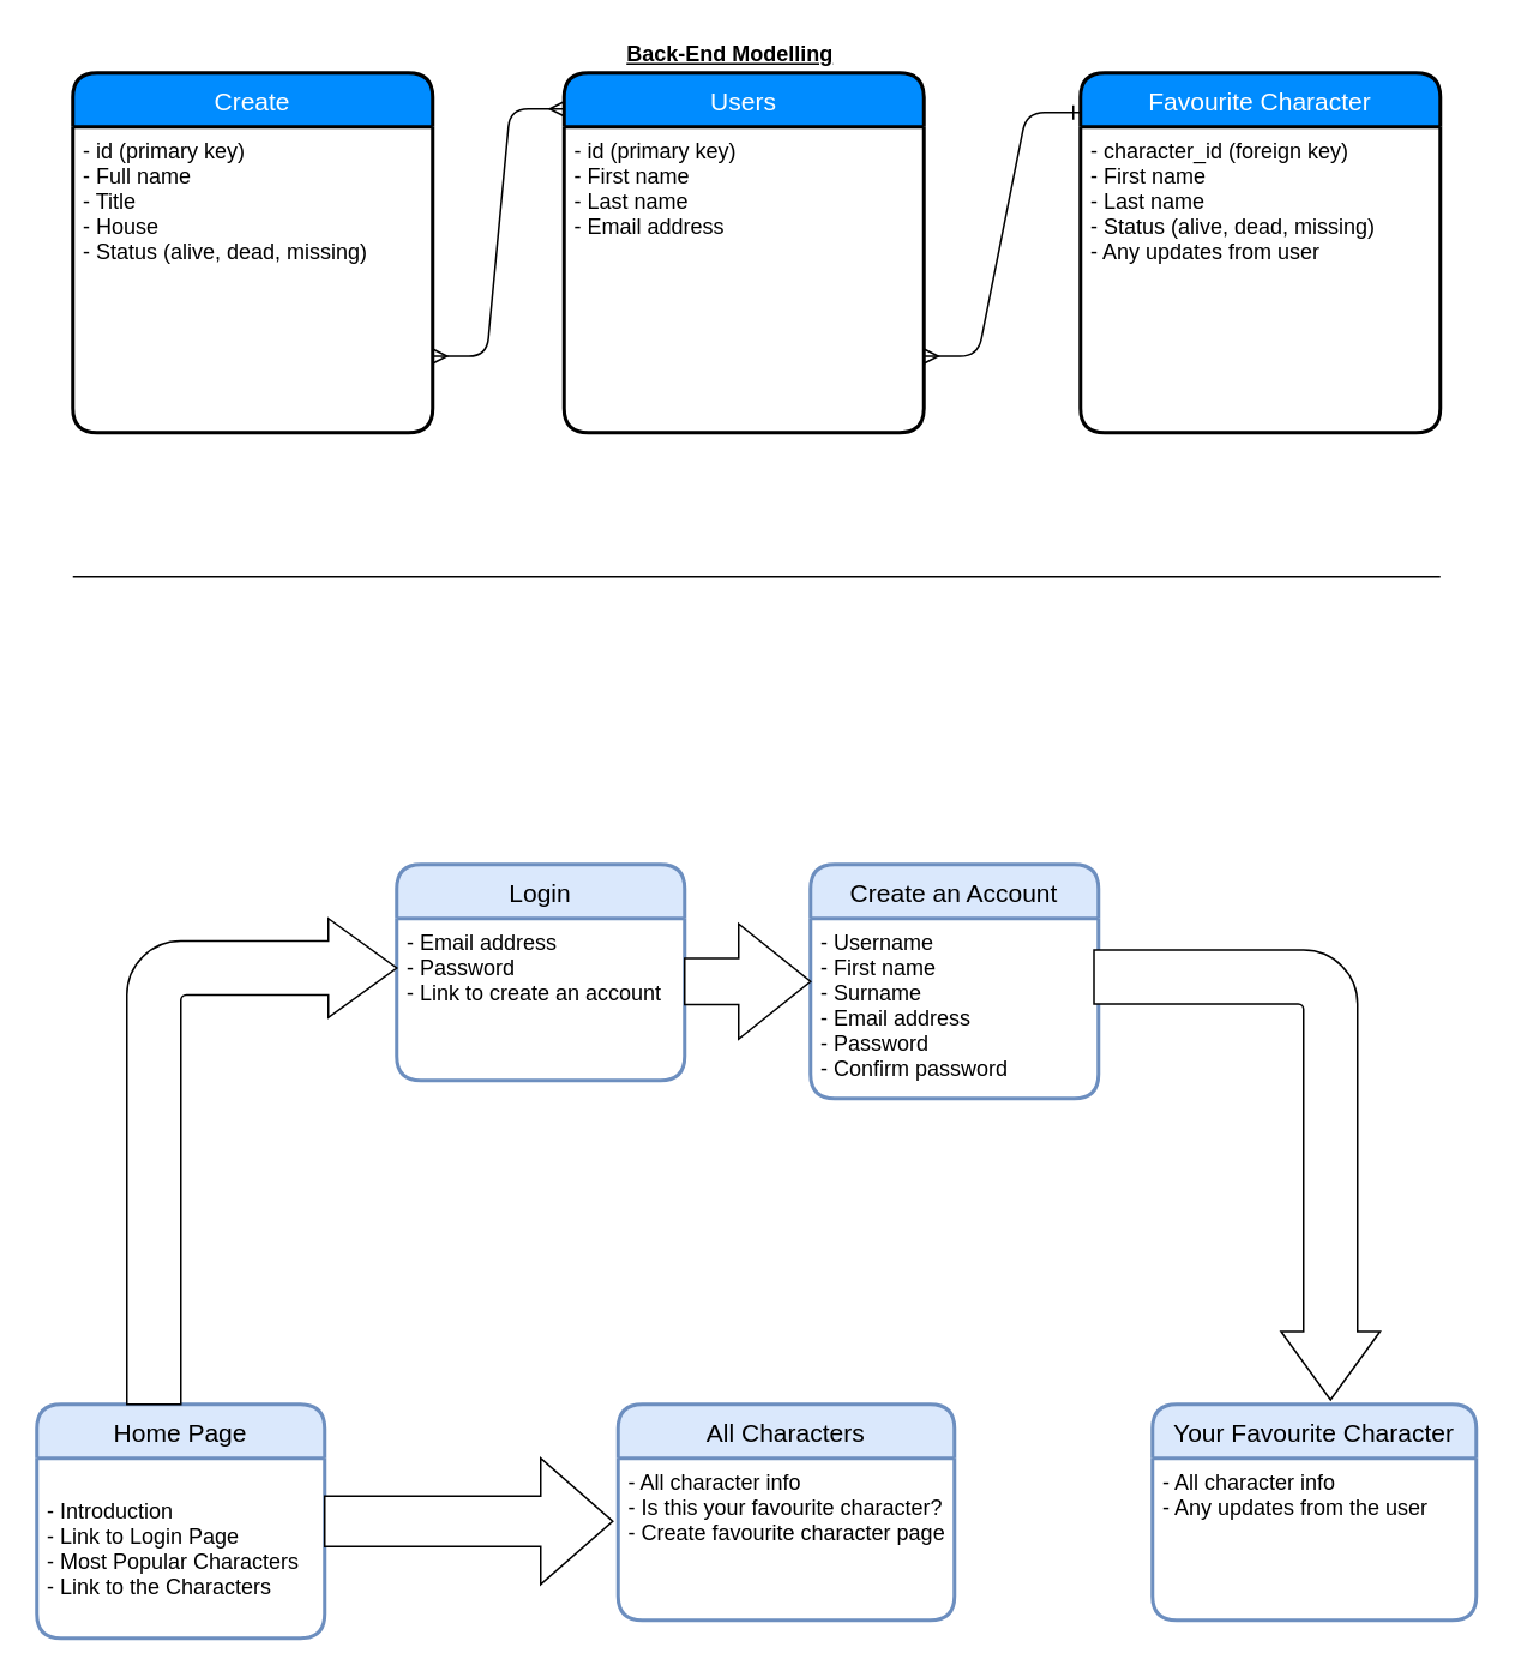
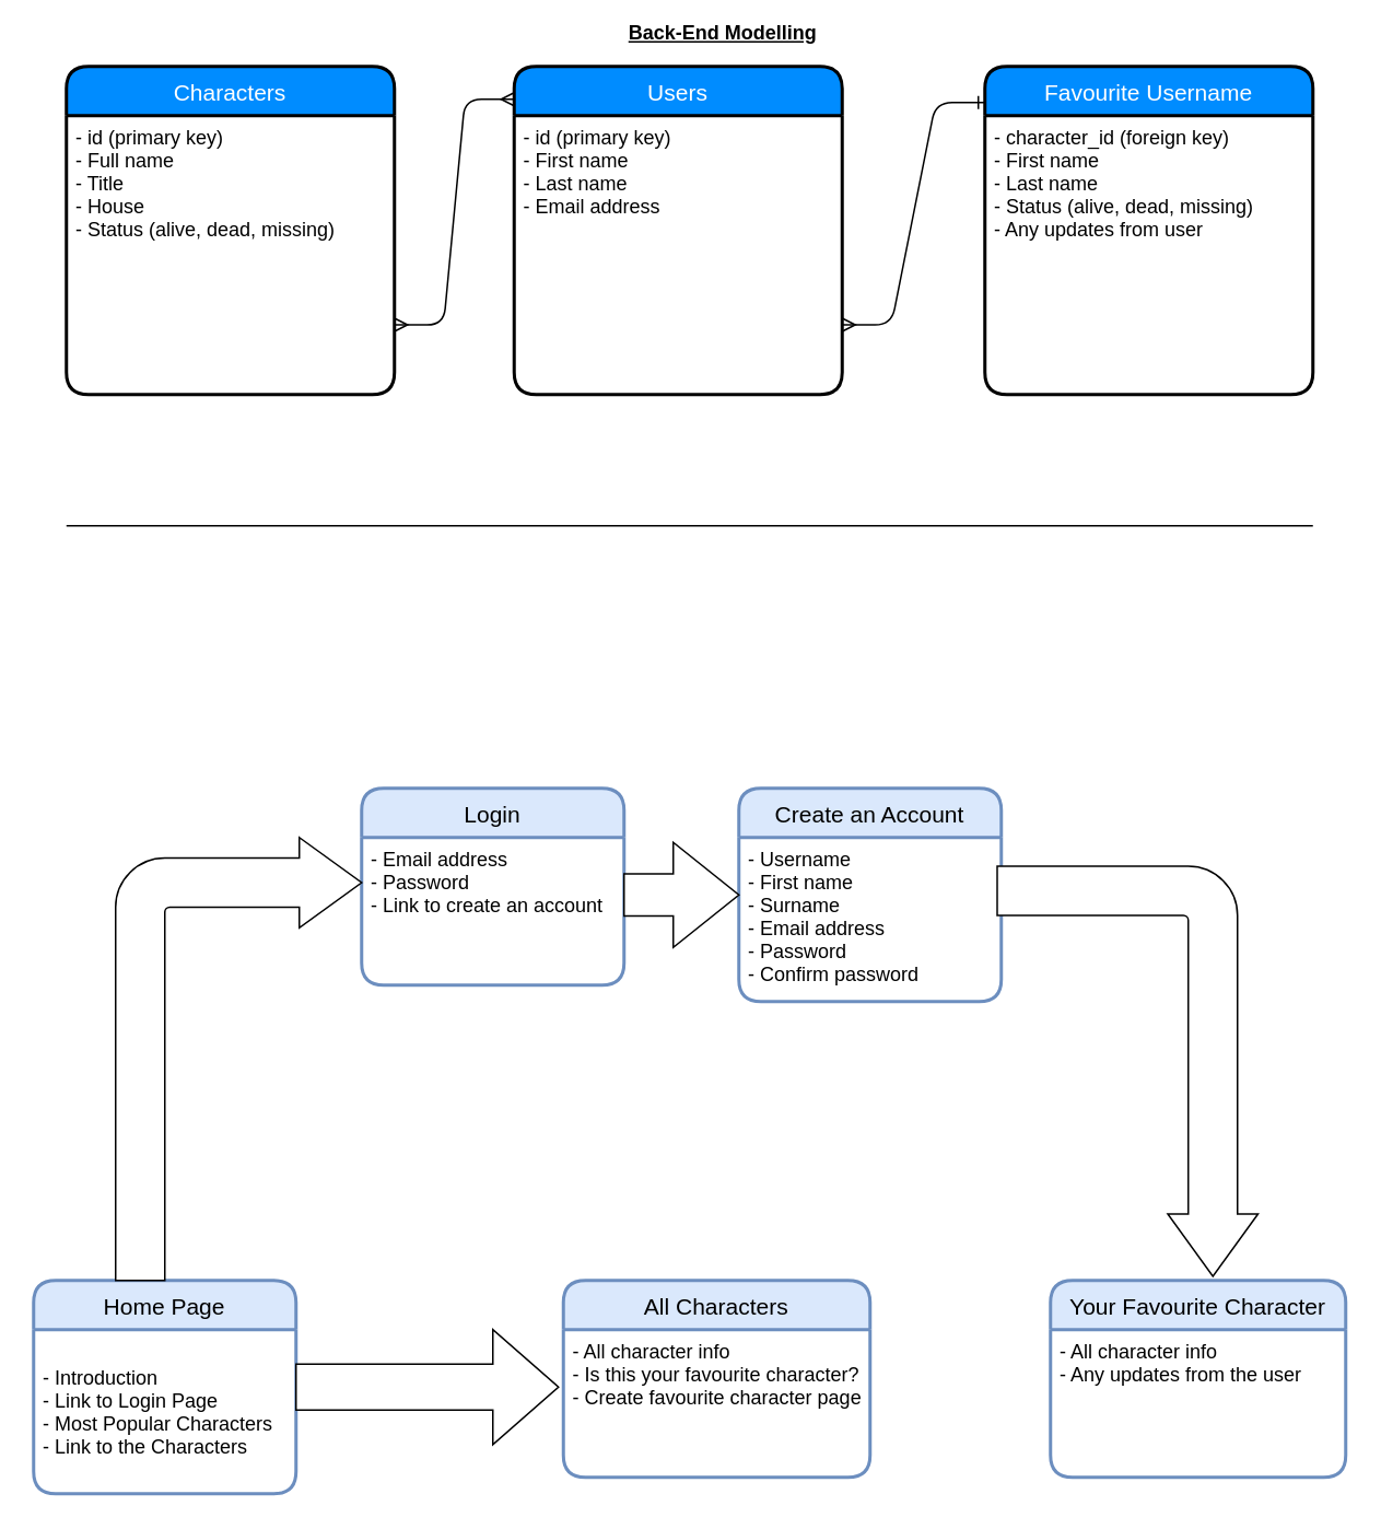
  <mxCell id="0" />
  <mxCell id="1" parent="0" />
- <mxCell id="2" value="Create" style="swimlane;childLayout=stackLayout;horizontal=1;startSize=30;horizontalStack=0;fillColor=#008cff;fontColor=#FFFFFF;rounded=1;fontSize=14;fontStyle=0;strokeWidth=2;resizeParent=0;resizeLast=1;shadow=0;dashed=0;align=center;direction=east;" parent="1" vertex="1"><mxGeometry x="40" y="40" width="200" height="200" as="geometry" /></mxCell>
+ <mxCell id="2" value="Characters" style="swimlane;childLayout=stackLayout;horizontal=1;startSize=30;horizontalStack=0;fillColor=#008cff;fontColor=#FFFFFF;rounded=1;fontSize=14;fontStyle=0;strokeWidth=2;resizeParent=0;resizeLast=1;shadow=0;dashed=0;align=center;direction=east;" parent="1" vertex="1"><mxGeometry x="40" y="40" width="200" height="200" as="geometry" /></mxCell>
  <mxCell id="3" value="- id (primary key)&#10;- Full name&#10;- Title&#10;- House&#10;- Status (alive, dead, missing)&#10;" style="align=left;strokeColor=none;fillColor=none;spacingLeft=4;fontSize=12;verticalAlign=top;resizable=0;rotatable=0;part=1;" parent="2" vertex="1"><mxGeometry y="30" width="200" height="170" as="geometry" /></mxCell>
  <mxCell id="4" value="Users" style="swimlane;childLayout=stackLayout;horizontal=1;startSize=30;horizontalStack=0;fillColor=#008cff;fontColor=#FFFFFF;rounded=1;fontSize=14;fontStyle=0;strokeWidth=2;resizeParent=0;resizeLast=1;shadow=0;dashed=0;align=center;direction=east;" parent="1" vertex="1"><mxGeometry x="313" y="40" width="200" height="200" as="geometry" /></mxCell>
  <mxCell id="5" value="- id (primary key)&#10;- First name&#10;- Last name&#10;- Email address&#10;" style="align=left;strokeColor=none;fillColor=none;spacingLeft=4;fontSize=12;verticalAlign=top;resizable=0;rotatable=0;part=1;" parent="4" vertex="1"><mxGeometry y="30" width="200" height="170" as="geometry" /></mxCell>
- <mxCell id="6" value="Favourite Character" style="swimlane;childLayout=stackLayout;horizontal=1;startSize=30;horizontalStack=0;fillColor=#008cff;fontColor=#FFFFFF;rounded=1;fontSize=14;fontStyle=0;strokeWidth=2;resizeParent=0;resizeLast=1;shadow=0;dashed=0;align=center;direction=east;" parent="1" vertex="1"><mxGeometry x="600" y="40" width="200" height="200" as="geometry" /></mxCell>
+ <mxCell id="6" value="Favourite Username" style="swimlane;childLayout=stackLayout;horizontal=1;startSize=30;horizontalStack=0;fillColor=#008cff;fontColor=#FFFFFF;rounded=1;fontSize=14;fontStyle=0;strokeWidth=2;resizeParent=0;resizeLast=1;shadow=0;dashed=0;align=center;direction=east;" parent="1" vertex="1"><mxGeometry x="600" y="40" width="200" height="200" as="geometry" /></mxCell>
  <mxCell id="7" value="- character_id (foreign key)&#10;- First name&#10;- Last name&#10;- Status (alive, dead, missing)&#10;- Any updates from user" style="align=left;strokeColor=none;fillColor=none;spacingLeft=4;fontSize=12;verticalAlign=top;resizable=0;rotatable=0;part=1;" parent="6" vertex="1"><mxGeometry y="30" width="200" height="170" as="geometry" /></mxCell>
  <mxCell id="8" value="" style="edgeStyle=entityRelationEdgeStyle;fontSize=12;html=1;endArrow=ERmany;startArrow=ERmany;exitX=1;exitY=0.75;exitDx=0;exitDy=0;" parent="1" source="3" edge="1"><mxGeometry width="100" height="100" relative="1" as="geometry"><mxPoint x="213" y="160" as="sourcePoint" /><mxPoint x="313" y="60" as="targetPoint" /></mxGeometry></mxCell>
  <mxCell id="9" value="" style="edgeStyle=entityRelationEdgeStyle;fontSize=12;html=1;endArrow=ERone;startArrow=ERmany;exitX=1;exitY=0.75;exitDx=0;exitDy=0;startFill=0;endFill=0;" parent="1" source="5" edge="1"><mxGeometry width="100" height="100" relative="1" as="geometry"><mxPoint x="480" y="300" as="sourcePoint" /><mxPoint x="600" y="62" as="targetPoint" /></mxGeometry></mxCell>
  <mxCell id="10" value="" style="endArrow=none;html=1;" parent="1" edge="1"><mxGeometry width="50" height="50" relative="1" as="geometry"><mxPoint x="40" y="320" as="sourcePoint" /><mxPoint x="800" y="320" as="targetPoint" /></mxGeometry></mxCell>
- <mxCell id="11" value="&lt;b&gt;&lt;u&gt;Back-End Modelling&lt;/u&gt;&lt;/b&gt;" style="text;html=1;resizable=0;points=[];autosize=1;align=center;verticalAlign=top;spacingTop=-4;" parent="1" vertex="1"><mxGeometry x="340" y="20" width="130" height="20" as="geometry" /></mxCell>
+ <mxCell id="11" value="&lt;b&gt;&lt;u&gt;Back-End Modelling&lt;/u&gt;&lt;/b&gt;" style="text;html=1;resizable=0;points=[];autosize=1;align=center;verticalAlign=top;spacingTop=-4;" parent="1" vertex="1"><mxGeometry x="375" y="10" width="130" height="20" as="geometry" /></mxCell>
  <mxCell id="12" value="Home Page" style="swimlane;childLayout=stackLayout;horizontal=1;startSize=30;horizontalStack=0;fillColor=#dae8fc;rounded=1;fontSize=14;fontStyle=0;strokeWidth=2;resizeParent=0;resizeLast=1;shadow=0;dashed=0;align=center;strokeColor=#6c8ebf;rotation=0;" parent="1" vertex="1"><mxGeometry x="20" y="780" width="160" height="130" as="geometry" /></mxCell>
  <mxCell id="13" value="- Introduction&#10;- Link to Login Page&#10;- Most Popular Characters&#10;- Link to the Characters" style="align=left;strokeColor=none;fillColor=none;spacingLeft=4;fontSize=12;verticalAlign=middle;resizable=0;rotatable=0;part=1;rotation=0;" parent="12" vertex="1"><mxGeometry y="30" width="160" height="100" as="geometry" /></mxCell>
  <mxCell id="14" value="All Characters" style="swimlane;childLayout=stackLayout;horizontal=1;startSize=30;horizontalStack=0;fillColor=#dae8fc;rounded=1;fontSize=14;fontStyle=0;strokeWidth=2;resizeParent=0;resizeLast=1;shadow=0;dashed=0;align=center;strokeColor=#6c8ebf;rotation=0;" parent="1" vertex="1"><mxGeometry x="343" y="780" width="187" height="120" as="geometry" /></mxCell>
  <mxCell id="15" value="- All character info&#10;- Is this your favourite character?&#10;- Create favourite character page" style="align=left;strokeColor=none;fillColor=none;spacingLeft=4;fontSize=12;verticalAlign=top;resizable=0;rotatable=0;part=1;rotation=0;" parent="14" vertex="1"><mxGeometry y="30" width="187" height="90" as="geometry" /></mxCell>
  <mxCell id="16" value="Create an Account" style="swimlane;childLayout=stackLayout;horizontal=1;startSize=30;horizontalStack=0;fillColor=#dae8fc;rounded=1;fontSize=14;fontStyle=0;strokeWidth=2;resizeParent=0;resizeLast=1;shadow=0;dashed=0;align=center;strokeColor=#6c8ebf;rotation=0;" parent="1" vertex="1"><mxGeometry x="450" y="480" width="160" height="130" as="geometry" /></mxCell>
  <mxCell id="17" value="- Username&#10;- First name&#10;- Surname&#10;- Email address&#10;- Password&#10;- Confirm password" style="align=left;strokeColor=none;fillColor=none;spacingLeft=4;fontSize=12;verticalAlign=top;resizable=0;rotatable=0;part=1;rotation=0;" parent="16" vertex="1"><mxGeometry y="30" width="160" height="100" as="geometry" /></mxCell>
  <mxCell id="18" value="Login" style="swimlane;childLayout=stackLayout;horizontal=1;startSize=30;horizontalStack=0;fillColor=#dae8fc;rounded=1;fontSize=14;fontStyle=0;strokeWidth=2;resizeParent=0;resizeLast=1;shadow=0;dashed=0;align=center;strokeColor=#6c8ebf;rotation=0;" parent="1" vertex="1"><mxGeometry x="220" y="480" width="160" height="120" as="geometry" /></mxCell>
  <mxCell id="19" value="- Email address&#10;- Password&#10;- Link to create an account&#10;" style="align=left;strokeColor=none;fillColor=none;spacingLeft=4;fontSize=12;verticalAlign=top;resizable=0;rotatable=0;part=1;rotation=0;" parent="18" vertex="1"><mxGeometry y="30" width="160" height="90" as="geometry" /></mxCell>
  <mxCell id="20" value="" style="html=1;shadow=0;dashed=0;align=center;verticalAlign=middle;shape=mxgraph.arrows2.bendArrow;dy=15;dx=38;notch=0;arrowHead=55;rounded=1;" parent="1" vertex="1"><mxGeometry x="70" y="510" width="150" height="270" as="geometry" /></mxCell>
  <mxCell id="21" value="" style="html=1;shadow=0;dashed=0;align=center;verticalAlign=middle;shape=mxgraph.arrows2.arrow;dy=0.6;dx=40;notch=0;" parent="1" vertex="1"><mxGeometry x="380" y="513" width="70" height="64" as="geometry" /></mxCell>
  <mxCell id="22" value="" style="html=1;shadow=0;dashed=0;align=center;verticalAlign=middle;shape=mxgraph.arrows2.bendArrow;dy=15;dx=38;notch=0;arrowHead=55;rounded=1;rotation=90;" parent="1" vertex="1"><mxGeometry x="562" y="573" width="250" height="159" as="geometry" /></mxCell>
  <mxCell id="23" value="Your Favourite Character" style="swimlane;childLayout=stackLayout;horizontal=1;startSize=30;horizontalStack=0;fillColor=#dae8fc;rounded=1;fontSize=14;fontStyle=0;strokeWidth=2;resizeParent=0;resizeLast=1;shadow=0;dashed=0;align=center;strokeColor=#6c8ebf;rotation=0;" parent="1" vertex="1"><mxGeometry x="640" y="780" width="180" height="120" as="geometry" /></mxCell>
  <mxCell id="24" value="- All character info&#10;- Any updates from the user" style="align=left;strokeColor=none;fillColor=none;spacingLeft=4;fontSize=12;verticalAlign=top;resizable=0;rotatable=0;part=1;rotation=0;" parent="23" vertex="1"><mxGeometry y="30" width="180" height="90" as="geometry" /></mxCell>
  <mxCell id="25" value="" style="html=1;shadow=0;dashed=0;align=center;verticalAlign=middle;shape=mxgraph.arrows2.arrow;dy=0.6;dx=40;notch=0;" parent="1" vertex="1"><mxGeometry x="180" y="810" width="160" height="70" as="geometry" /></mxCell>
